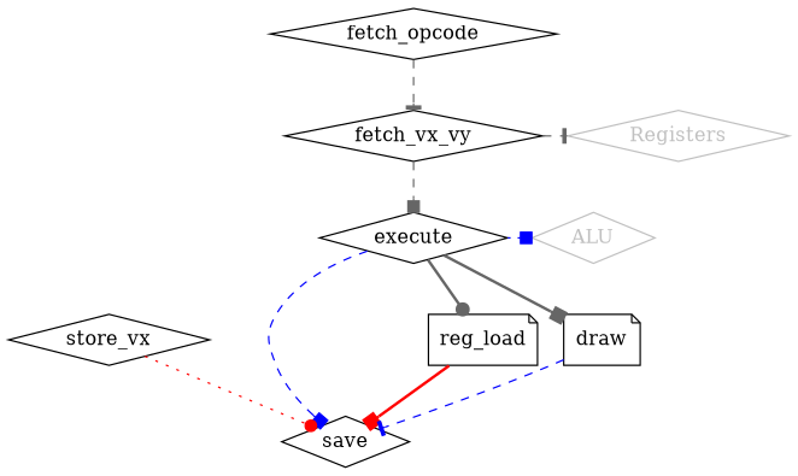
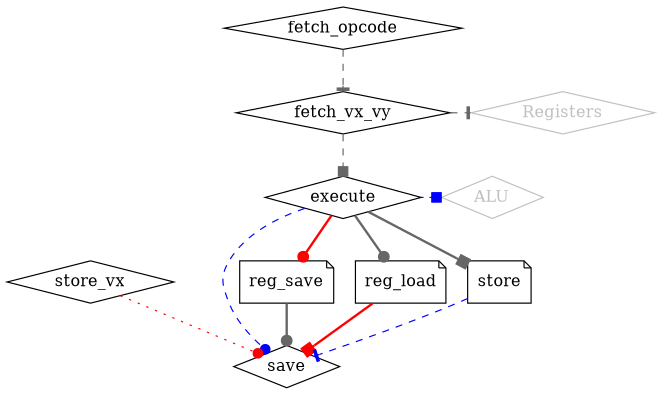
  digraph {
    node [shape=diamond]
    edge [arrowhead=dot color=gray40 style=dashed]
    ALU [color=gray fontcolor=gray]
    execute
    Registers [color=gray fontcolor=gray]
    fetch_vx_vy
    n5 [label=save]
+   reg_save [shape=note]
    reg_load [shape=note]
-   draw [shape=note]
+   draw [shape=note label=store]
    store_vx
    fetch_opcode
    subgraph sub_1 {
      rank=same
      ALU
      execute
    }
    subgraph sub_2 {
      rank=same
      Registers
      fetch_vx_vy
    }
    execute -> ALU [arrowhead=box color=blue style=dotted]
-   execute -> n5 [arrowhead=box color=blue]
+   execute -> n5 [color=blue]
+   execute -> reg_save [color=red style=bold]
    execute -> reg_load [style=bold]
    execute -> draw [arrowhead=box style=bold]
    fetch_vx_vy -> execute [arrowhead=box]
    fetch_vx_vy -> Registers [arrowhead=tee]
+   reg_save -> n5 [style=bold]
    reg_load -> n5 [arrowhead=box color=red style=bold]
    draw -> n5 [arrowhead=tee color=blue]
    store_vx -> n5 [color=red style=dotted]
    fetch_opcode -> fetch_vx_vy [arrowhead=tee]
  }
